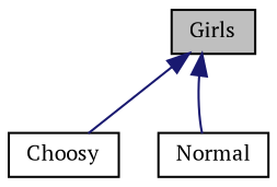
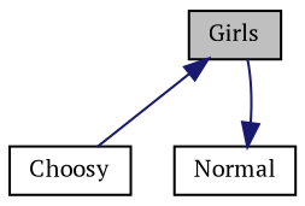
  digraph {
    fontname="PT Serif"
    node [color=black fillcolor=white fontname="PT Serif" fontsize=10 shape=record style=filled]
    edge [color=midnightblue dir=back fontname="PT Serif" fontsize=10 labelfontname=Helvetica labelfontsize=10 style=solid]
    n1 [fillcolor=grey75 fontcolor=black height=0.2 label=Girls width=0.4]
    n2 [height=0.2 label=Choosy width=0.4]
    n3 [height=0.2 label=Normal width=0.4]
    n1 -> n2
-   n1 -> n3
+   n3 -> n1
  }
